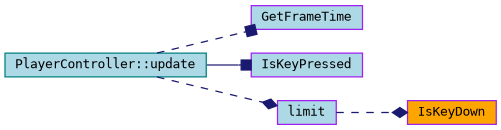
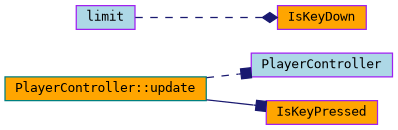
  digraph {
    fontname="DejaVu Sans Mono"
    rankdir=LR
    node [color=purple fillcolor=lightblue fontname="DejaVu Sans Mono" fontsize=10 shape=record style=filled]
    edge [arrowhead=box color=midnightblue fontname="DejaVu Sans Mono" fontsize=10 labelfontname=Helvetica labelfontsize=10 style=dashed]
-   n1 [color=teal fontcolor=black height=0.2 label="PlayerController::update" width=0.4]
-   n2 [height=0.2 label=GetFrameTime width=0.4]
-   n3 [height=0.2 label=IsKeyPressed width=0.4]
+   n1 [color=teal fillcolor=orange fontcolor=black height=0.2 label="PlayerController::update" width=0.4]
+   n2 [height=0.2 label=PlayerController width=0.4]
+   n3 [fillcolor=orange height=0.2 label=IsKeyPressed width=0.4]
    n4 [height=0.2 label=limit width=0.4]
    n5 [fillcolor=orange height=0.2 label=IsKeyDown width=0.4]
    n1 -> n2
    n1 -> n3 [style=solid]
-   n1 -> n4 [arrowhead=diamond]
    n4 -> n5 [arrowhead=diamond]
  }
